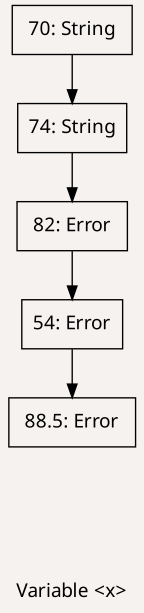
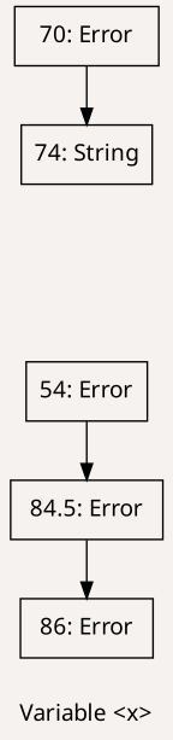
  digraph {
    bgcolor="#f5f2f0"
    fontname="Noto Sans"
    label="Variable <x>"
    node [fontname="Noto Sans" shape=box]
    edge [fontname="Noto Sans"]
-   n1 [label=" 70: String "]
+   n1 [label="70: Error"]
    n2 [label="74: String"]
-   n3 [label=" 82: Error "]
    n4 [label="54: Error"]
-   n5 [label="88.5: Error"]
+   n5 [label=" 84.5: Error "]
+   n6 [label=" 86: Error "]
    n1 -> n2
-   n2 -> n3
-   n3 -> n4
    n4 -> n5
+   n5 -> n6
  }
